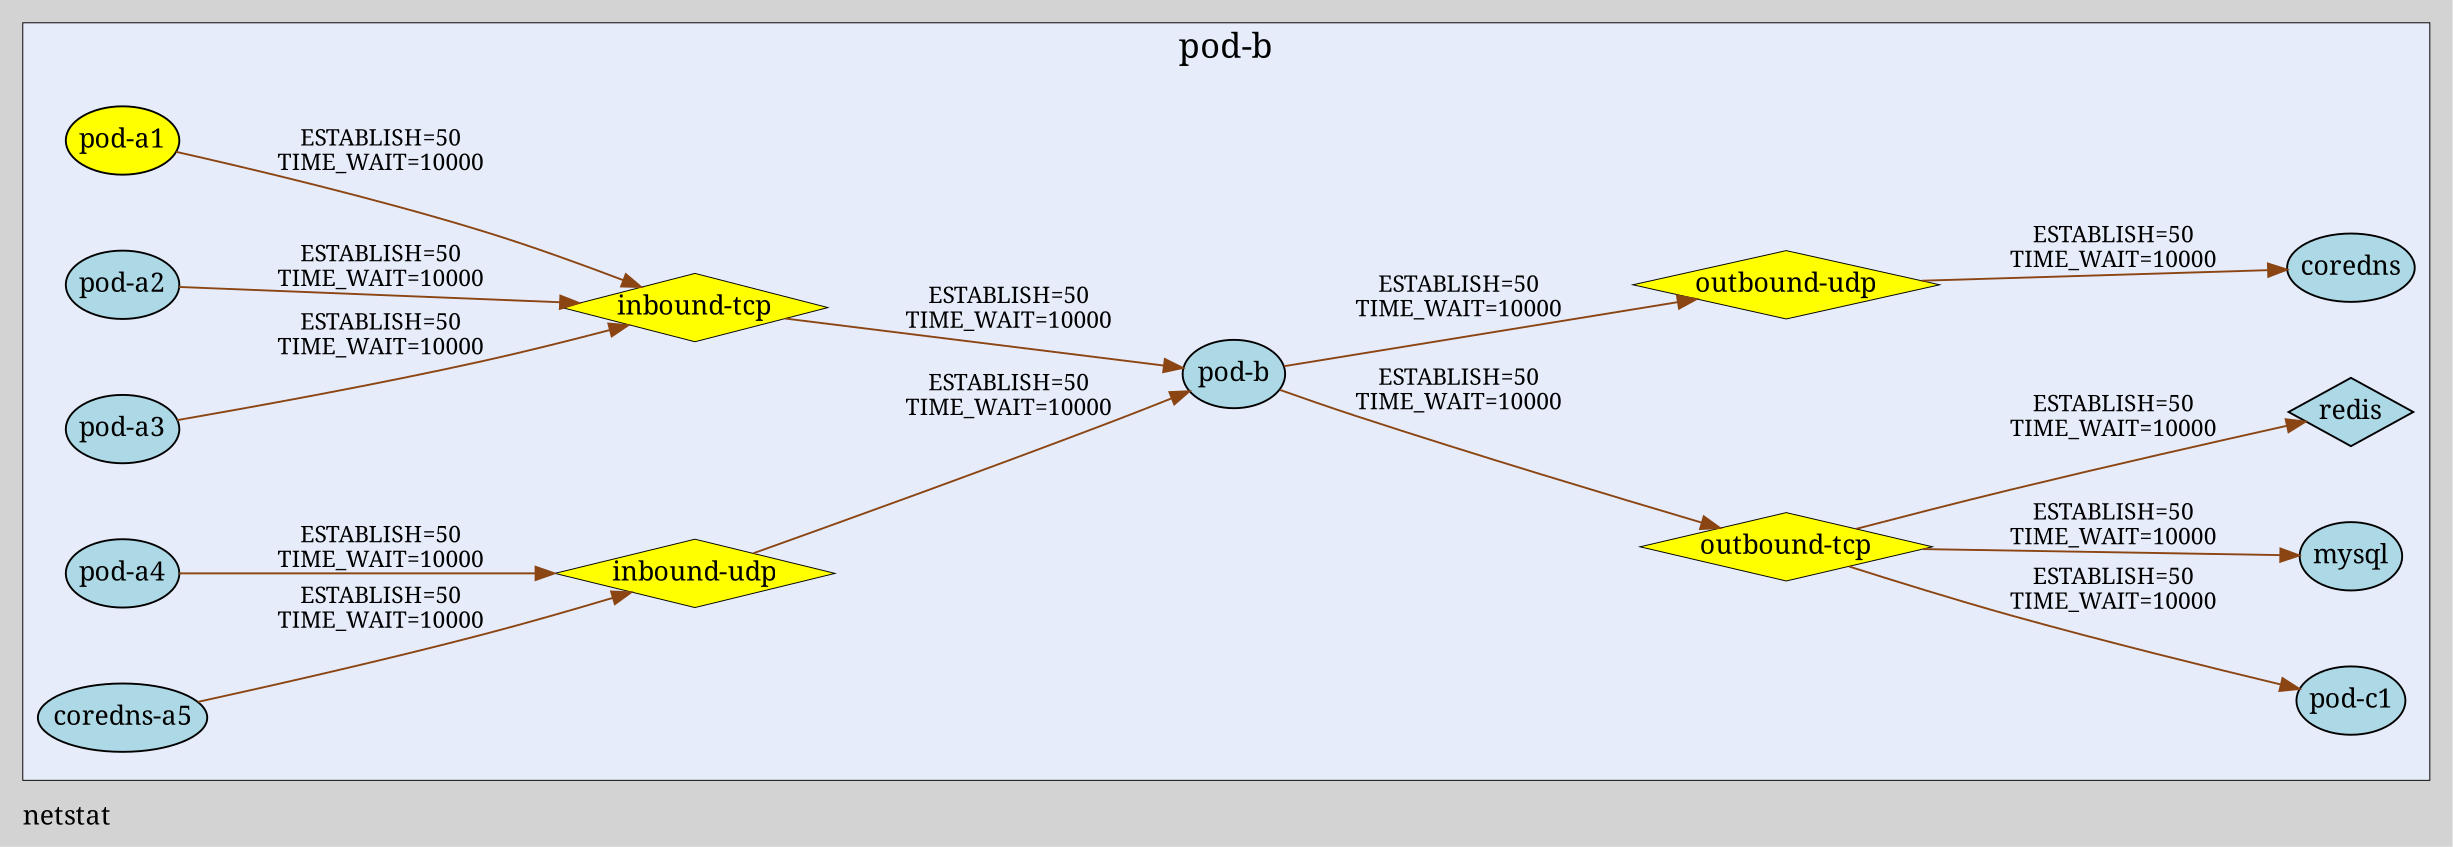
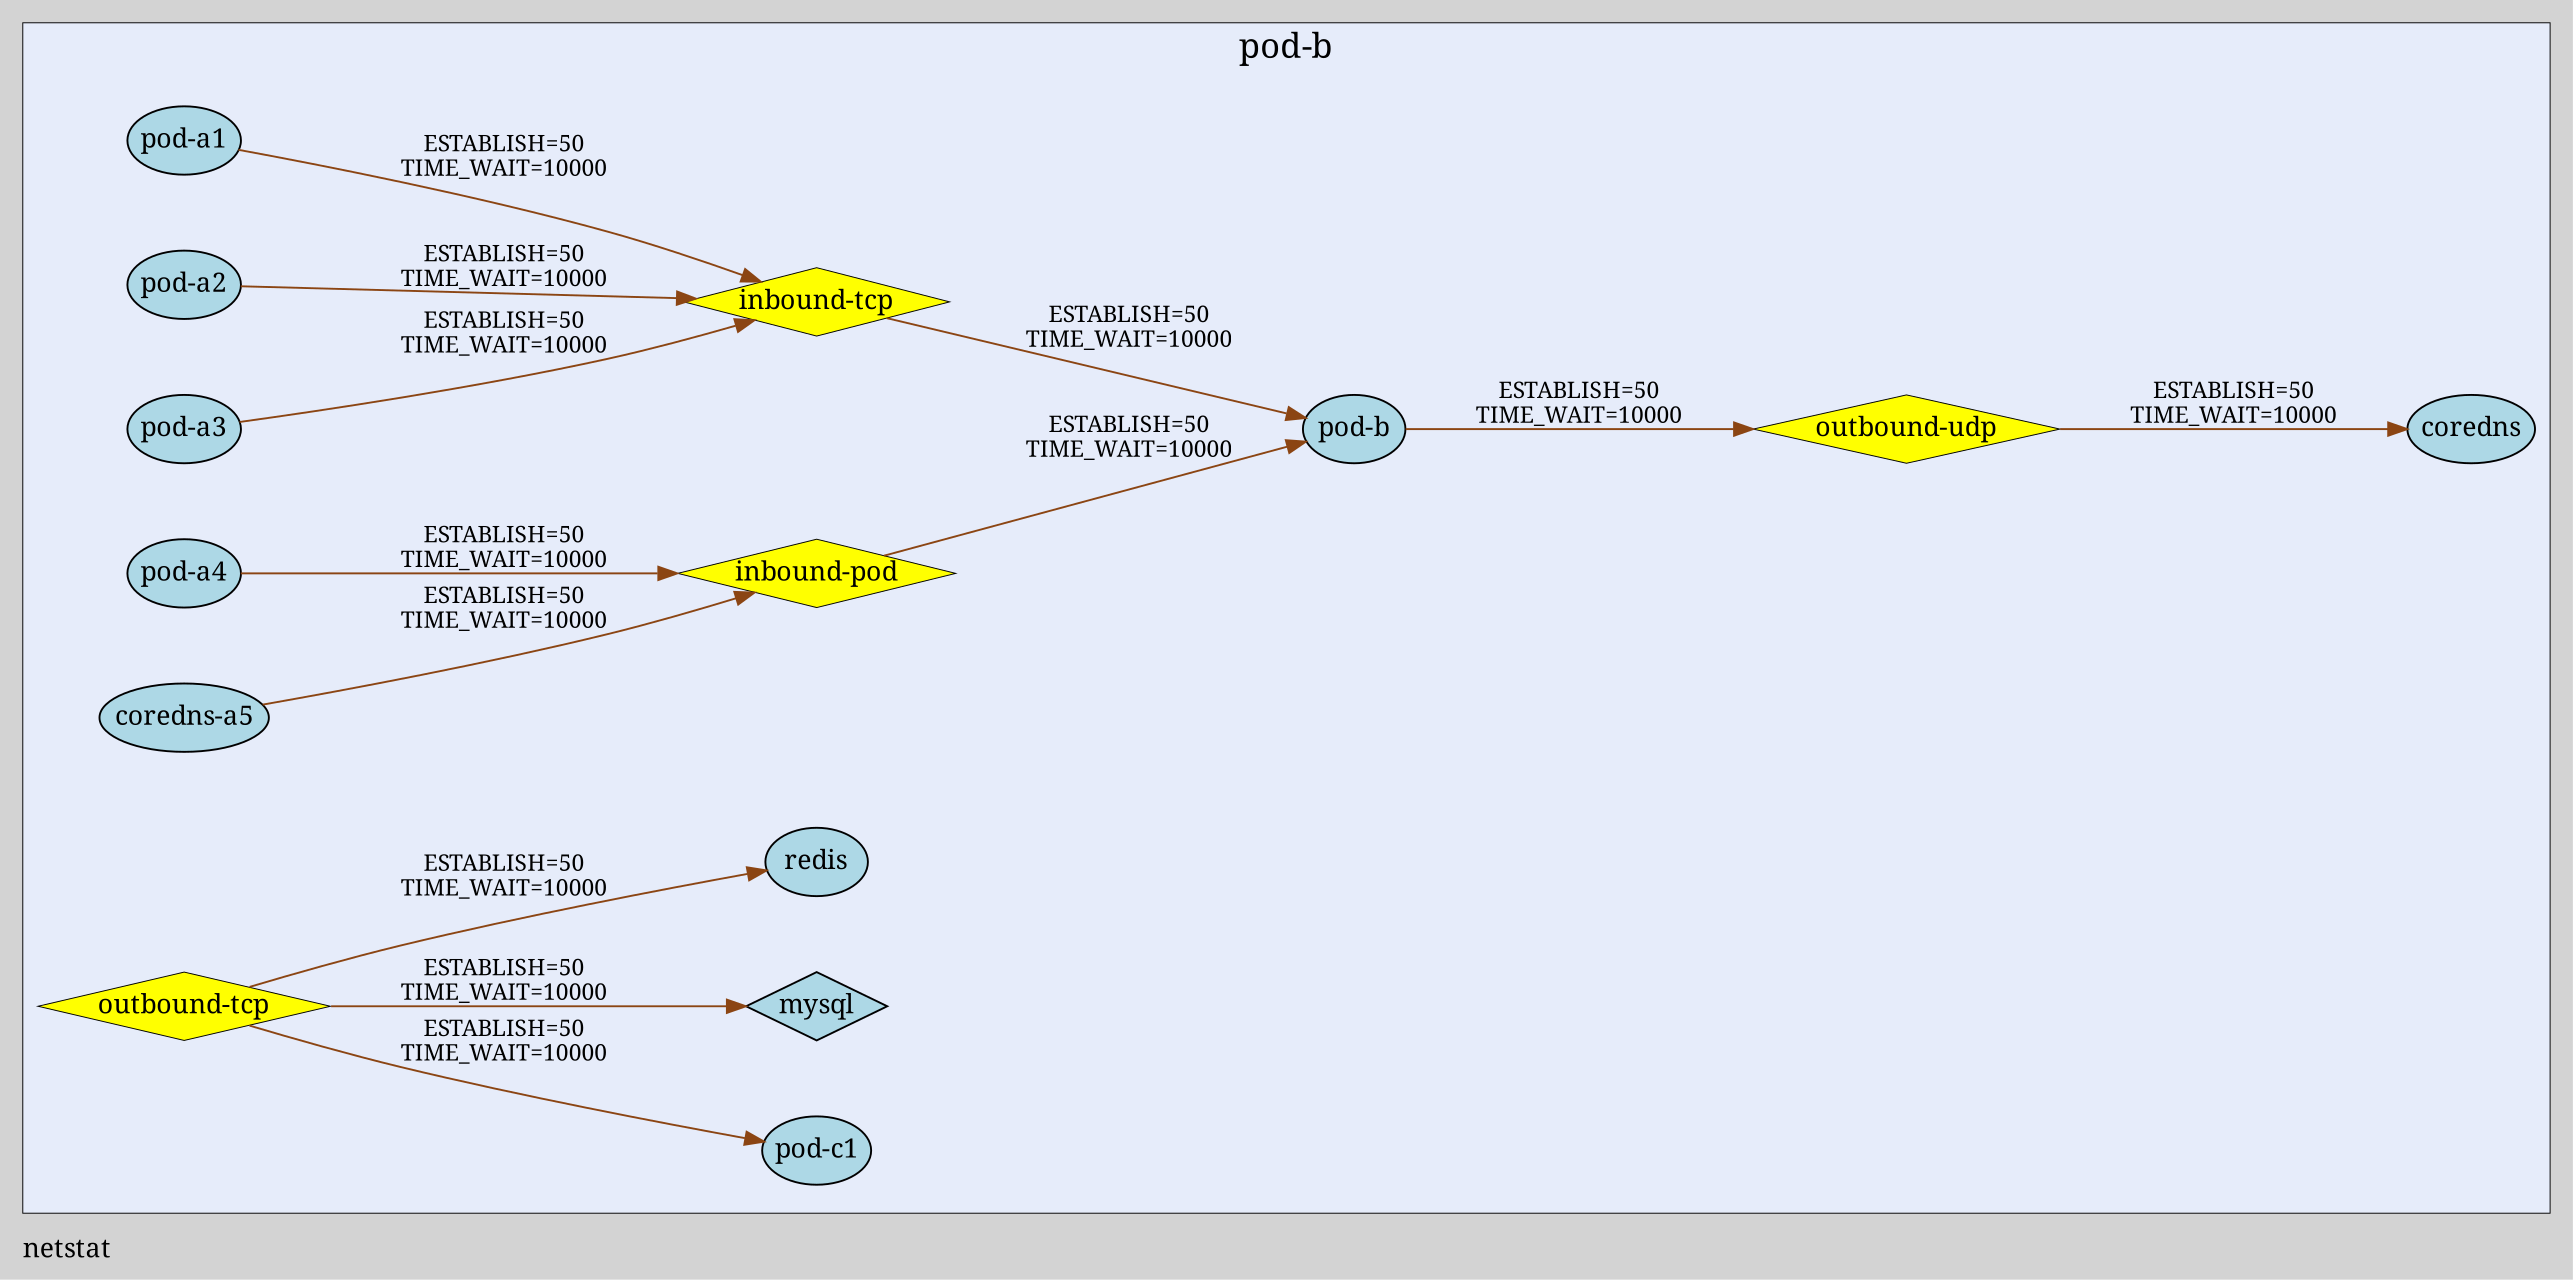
  digraph {
    bgcolor=lightgray
    fontname="Noto Serif"
    fontsize=14
    label=netstat
    labeljust=l
    nodesep=0.35
    penwidth=0.5
    rankdir=LR
    style=solid
    node [fillcolor=lightblue fontname="Noto Serif" margin="0.05,0.0" penwidth=1.0 shape=ellipse style=filled]
    edge [color=saddlebrown fontname="Noto Serif" fontsize=12 minlen=2]
-   n1 [fillcolor=yellow label="pod-a1"]
+   n1 [label="pod-a1"]
    n2 [label="pod-a2"]
    n3 [label="pod-a3"]
    n4 [label="pod-a4"]
    n5 [label="coredns-a5"]
    n6 [label="pod-b"]
    n7 [label="pod-c1"]
    n8 [label=coredns]
-   n9 [label=mysql]
-   n10 [label=redis shape=diamond]
+   n9 [label=mysql shape=diamond]
+   n10 [label=redis]
    n11 [fillcolor=yellow label="inbound-tcp" penwidth=0.5 shape=diamond]
-   n12 [fillcolor=yellow label="inbound-udp" penwidth=0.5 shape=diamond]
+   n12 [fillcolor=yellow label="inbound-pod" penwidth=0.5 shape=diamond]
    n13 [fillcolor=yellow label="outbound-tcp" penwidth=0.5 shape=diamond]
    n14 [fillcolor=yellow label="outbound-udp" penwidth=0.5 shape=diamond]
    subgraph cluster_1 {
      bgcolor="#e6ecfa"
      fontsize=18
      label="pod-b"
      labeljust=c
      labelloc=t
      n1
      n2
      n3
      n4
      n5
      n6
      n7
      n8
      n9
      n10
      n11
      n12
      n13
      n14
    }
    n1 -> n11 [label="ESTABLISH=50\nTIME_WAIT=10000"]
    n2 -> n11 [label="ESTABLISH=50\nTIME_WAIT=10000"]
    n3 -> n11 [label="ESTABLISH=50\nTIME_WAIT=10000"]
    n4 -> n12 [label="ESTABLISH=50\nTIME_WAIT=10000"]
    n5 -> n12 [label="ESTABLISH=50\nTIME_WAIT=10000"]
-   n6 -> n13 [label="ESTABLISH=50\nTIME_WAIT=10000"]
    n6 -> n14 [label="ESTABLISH=50\nTIME_WAIT=10000"]
    n11 -> n6 [label="ESTABLISH=50\nTIME_WAIT=10000"]
    n12 -> n6 [label="ESTABLISH=50\nTIME_WAIT=10000"]
    n13 -> n7 [label="ESTABLISH=50\nTIME_WAIT=10000"]
    n13 -> n9 [label="ESTABLISH=50\nTIME_WAIT=10000"]
    n13 -> n10 [label="ESTABLISH=50\nTIME_WAIT=10000"]
    n14 -> n8 [label="ESTABLISH=50\nTIME_WAIT=10000"]
  }
